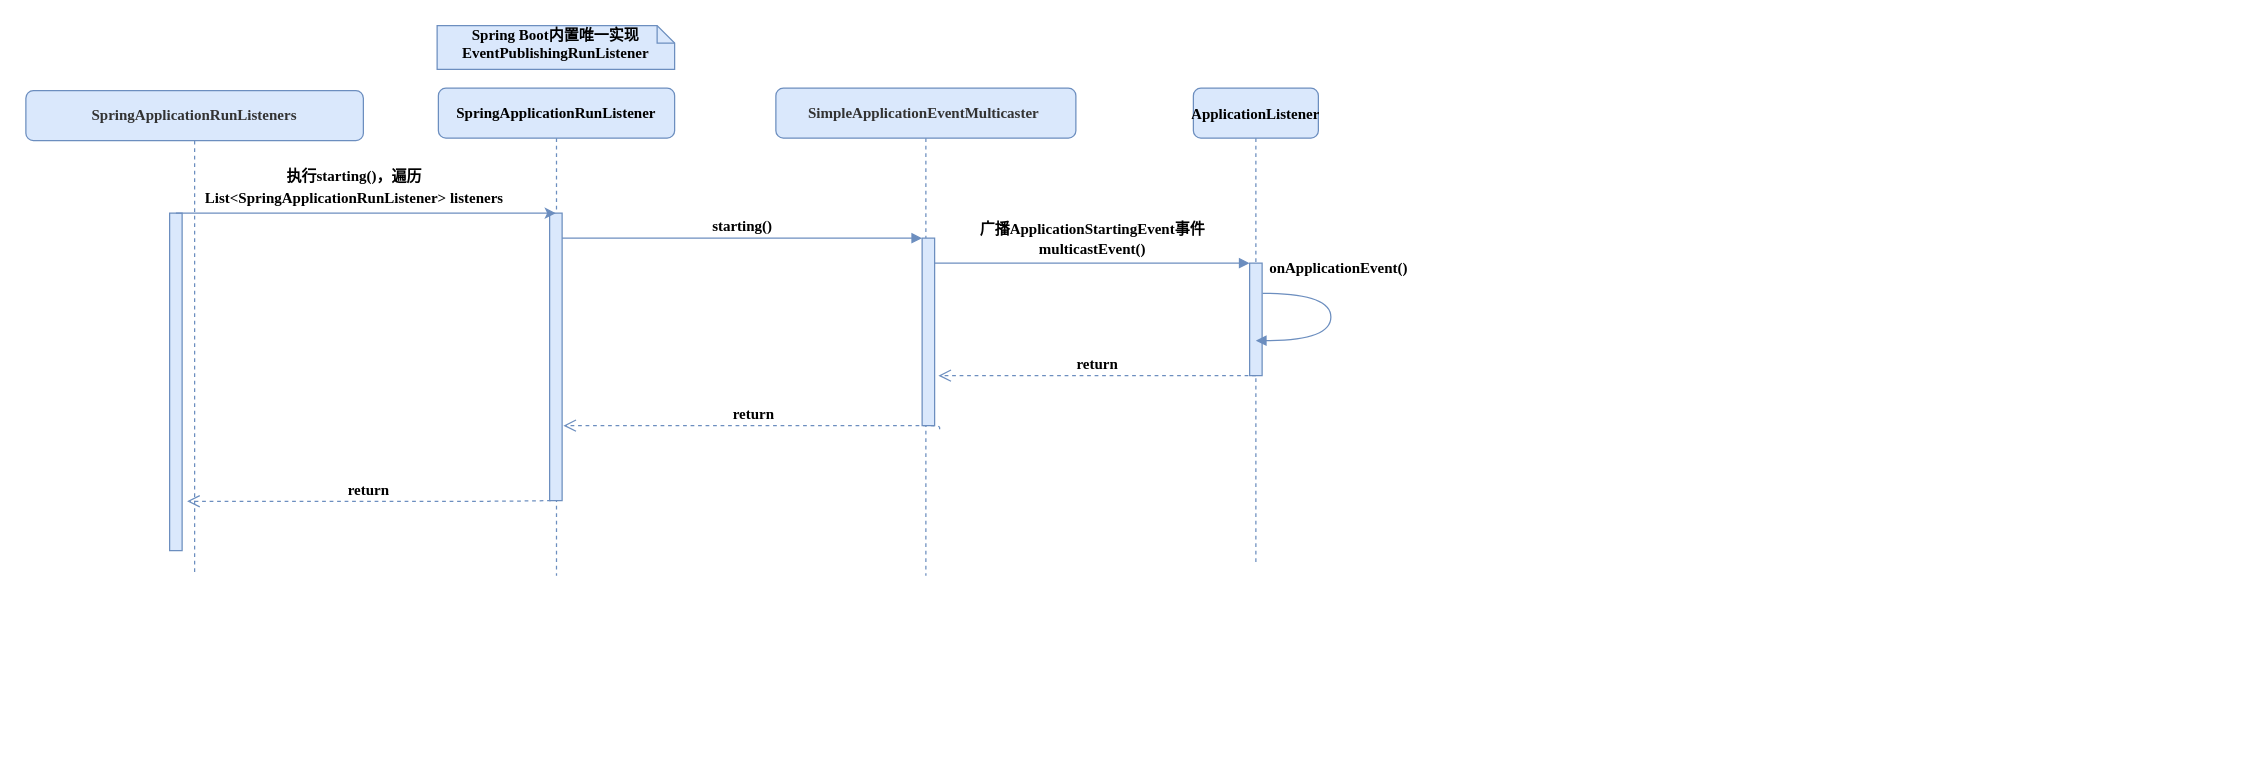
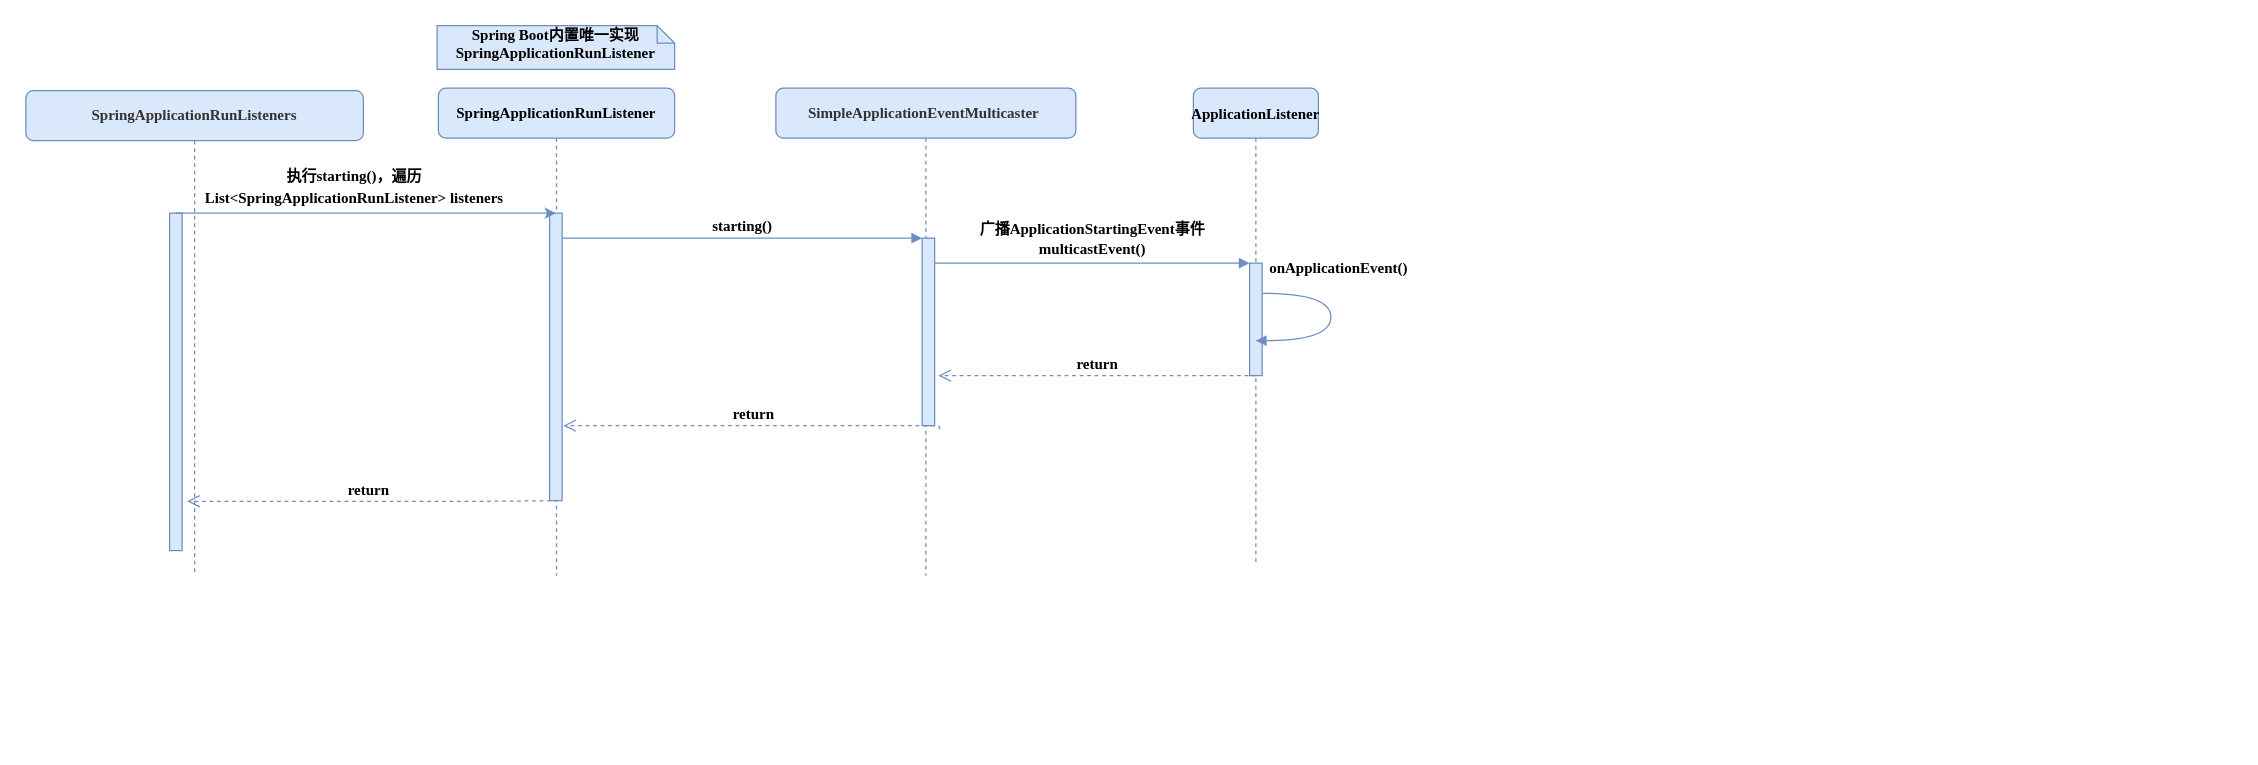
  <mxCell id="0" />
  <mxCell id="1" parent="0" />
  <mxCell id="2" value="&lt;span style=&quot;font-size: 12px; text-align: left;&quot;&gt;SpringApplicationRunListener&lt;/span&gt;" style="shape=umlLifeline;perimeter=lifelinePerimeter;whiteSpace=wrap;html=1;container=1;collapsible=0;recursiveResize=0;outlineConnect=0;rounded=1;shadow=0;comic=0;labelBackgroundColor=none;strokeWidth=1;fontFamily=Times New Roman;fontSize=12;align=center;fillColor=#dae8fc;strokeColor=#6c8ebf;fontStyle=1" parent="1" vertex="1"><mxGeometry x="350" y="70" width="189" height="390" as="geometry" /></mxCell>
  <mxCell id="3" value="" style="html=1;points=[];perimeter=orthogonalPerimeter;rounded=0;shadow=0;comic=0;labelBackgroundColor=none;strokeWidth=1;fontFamily=Times New Roman;fontSize=12;align=center;fillColor=#dae8fc;strokeColor=#6c8ebf;fontStyle=1" parent="2" vertex="1"><mxGeometry x="89" y="100" width="10" height="230" as="geometry" /></mxCell>
  <mxCell id="4" value="&lt;h4 style=&quot;margin: 10px 0px; padding: 0px; font-size: 12px; color: rgb(51, 51, 51); text-align: left;&quot;&gt;&lt;span style=&quot;margin: 0px; padding: 0px; font-size: 12px;&quot;&gt;SimpleApplicationEventMulticaster&amp;nbsp;&lt;/span&gt;&lt;/h4&gt;" style="shape=umlLifeline;perimeter=lifelinePerimeter;whiteSpace=wrap;html=1;container=1;collapsible=0;recursiveResize=0;outlineConnect=0;rounded=1;shadow=0;comic=0;labelBackgroundColor=none;strokeWidth=1;fontFamily=Times New Roman;fontSize=12;align=center;fillColor=#dae8fc;strokeColor=#6c8ebf;fontStyle=1" parent="1" vertex="1"><mxGeometry x="620" y="70" width="240" height="390" as="geometry" /></mxCell>
  <mxCell id="5" value="" style="html=1;points=[];perimeter=orthogonalPerimeter;rounded=0;shadow=0;comic=0;labelBackgroundColor=none;strokeWidth=1;fontFamily=Times New Roman;fontSize=12;align=center;fillColor=#dae8fc;strokeColor=#6c8ebf;fontStyle=1" parent="4" vertex="1"><mxGeometry x="117" y="120" width="10" height="150" as="geometry" /></mxCell>
  <mxCell id="6" value="&lt;div style=&quot;margin-top: 0px; margin-bottom: 0px; padding: 0px; overflow: auto; overflow-wrap: break-word; text-align: left; font-size: 12px;&quot;&gt;&lt;span style=&quot;margin: 0px; padding: 0px; line-height: 1.5; font-size: 12px;&quot;&gt;ApplicationListener&lt;/span&gt;&lt;/div&gt;" style="shape=umlLifeline;perimeter=lifelinePerimeter;whiteSpace=wrap;html=1;container=1;collapsible=0;recursiveResize=0;outlineConnect=0;rounded=1;shadow=0;comic=0;labelBackgroundColor=none;strokeWidth=1;fontFamily=Times New Roman;fontSize=12;align=center;fillColor=#dae8fc;strokeColor=#6c8ebf;fontStyle=1" parent="1" vertex="1"><mxGeometry x="954" y="70" width="100" height="380" as="geometry" /></mxCell>
  <mxCell id="7" value="&lt;h4 style=&quot;margin: 10px 0px; padding: 0px; font-size: 12px; color: rgb(51, 51, 51); text-align: left;&quot;&gt;&lt;span style=&quot;margin: 0px; padding: 0px; font-size: 12px;&quot;&gt;SpringApplicationRunListeners&lt;/span&gt;&lt;/h4&gt;" style="shape=umlLifeline;perimeter=lifelinePerimeter;whiteSpace=wrap;html=1;container=1;collapsible=0;recursiveResize=0;outlineConnect=0;rounded=1;shadow=0;comic=0;labelBackgroundColor=none;strokeWidth=1;fontFamily=Times New Roman;fontSize=12;align=center;fillColor=#dae8fc;strokeColor=#6c8ebf;fontStyle=1" parent="1" vertex="1"><mxGeometry x="20" y="72" width="270" height="388" as="geometry" /></mxCell>
  <mxCell id="8" value="" style="html=1;points=[];perimeter=orthogonalPerimeter;rounded=0;shadow=0;comic=0;labelBackgroundColor=none;strokeWidth=1;fontFamily=Times New Roman;fontSize=12;align=center;fillColor=#dae8fc;strokeColor=#6c8ebf;fontStyle=1" parent="7" vertex="1"><mxGeometry x="115" y="98" width="10" height="270" as="geometry" /></mxCell>
  <mxCell id="9" value="&lt;span style=&quot;font-size: 12px;&quot;&gt;执行starting()，遍历&lt;br style=&quot;font-size: 12px;&quot;&gt;&lt;/span&gt;&lt;div style=&quot;margin-top: 0px; margin-bottom: 0px; padding: 0px; overflow: auto; overflow-wrap: break-word; text-align: left; font-size: 12px;&quot;&gt;&lt;span style=&quot;margin: 0px; padding: 0px; line-height: 1.5; font-size: 12px;&quot;&gt;&lt;span style=&quot;font-size: 12px;&quot;&gt;&lt;span style=&quot;margin: 0px; padding: 0px; line-height: 1.5; font-size: 12px;&quot;&gt;List&amp;lt;SpringApplicationRunListener&amp;gt;&lt;/span&gt;&lt;span style=&quot;margin: 0px; padding: 0px; line-height: 1.5; font-size: 12px;&quot;&gt;&lt;span style=&quot;margin: 0px; padding: 0px; line-height: 1.5; font-size: 12px;&quot;&gt;&amp;nbsp;listeners&lt;/span&gt;&lt;/span&gt;&lt;/span&gt;&lt;/span&gt;&lt;/div&gt;" style="text;html=1;strokeColor=none;fillColor=none;align=center;verticalAlign=middle;whiteSpace=wrap;rounded=0;fontFamily=Times New Roman;fontStyle=1;fontSize=12;" vertex="1" parent="7"><mxGeometry x="243" y="68" width="40" height="20" as="geometry" /></mxCell>
  <mxCell id="10" value="" style="html=1;points=[];perimeter=orthogonalPerimeter;rounded=0;shadow=0;comic=0;labelBackgroundColor=none;strokeWidth=1;fontFamily=Times New Roman;fontSize=12;align=center;fillColor=#dae8fc;strokeColor=#6c8ebf;fontStyle=1" parent="1" vertex="1"><mxGeometry x="999" y="210" width="10" height="90" as="geometry" /></mxCell>
  <mxCell id="11" value="广播ApplicationStartingEvent事件&lt;br style=&quot;font-size: 12px;&quot;&gt;&lt;div style=&quot;margin-top: 0px; margin-bottom: 0px; padding: 0px; overflow: auto; overflow-wrap: break-word; font-size: 12px;&quot;&gt;&lt;span style=&quot;margin: 0px; padding: 0px; line-height: 1.5; font-size: 12px;&quot;&gt;multicastEvent()&lt;/span&gt;&lt;/div&gt;" style="html=1;verticalAlign=bottom;endArrow=block;labelBackgroundColor=none;fontFamily=Times New Roman;fontSize=12;edgeStyle=elbowEdgeStyle;elbow=vertical;align=center;fillColor=#dae8fc;strokeColor=#6c8ebf;fontStyle=1" parent="1" source="5" target="10" edge="1"><mxGeometry relative="1" as="geometry"><mxPoint x="773" y="210" as="sourcePoint" /><Array as="points"><mxPoint x="753" y="210" /></Array></mxGeometry></mxCell>
  <mxCell id="12" value="return" style="html=1;verticalAlign=bottom;endArrow=open;dashed=1;endSize=8;labelBackgroundColor=none;fontFamily=Times New Roman;fontSize=12;fillColor=#dae8fc;strokeColor=#6c8ebf;fontStyle=1" parent="1" edge="1"><mxGeometry relative="1" as="geometry"><mxPoint x="149" y="400.5" as="targetPoint" /><mxPoint x="440" y="400" as="sourcePoint" /><Array as="points"><mxPoint x="400" y="400.5" /></Array></mxGeometry></mxCell>
  <mxCell id="13" value="return" style="html=1;verticalAlign=bottom;endArrow=open;dashed=1;endSize=8;labelBackgroundColor=none;fontFamily=Times New Roman;fontSize=12;edgeStyle=elbowEdgeStyle;elbow=vertical;exitX=1.401;exitY=1.019;exitDx=0;exitDy=0;exitPerimeter=0;fillColor=#dae8fc;strokeColor=#6c8ebf;fontStyle=1" parent="1" source="5" edge="1"><mxGeometry relative="1" as="geometry"><mxPoint x="450" y="340" as="targetPoint" /><Array as="points"><mxPoint x="460" y="340" /><mxPoint x="740" y="340" /><mxPoint x="1360" y="350" /><mxPoint x="1440" y="330" /><mxPoint x="520" y="590" /></Array><mxPoint x="720" y="340" as="sourcePoint" /></mxGeometry></mxCell>
  <mxCell id="14" value="starting()" style="html=1;verticalAlign=bottom;endArrow=block;entryX=0;entryY=0;labelBackgroundColor=none;fontFamily=Times New Roman;fontSize=12;edgeStyle=elbowEdgeStyle;elbow=vertical;fillColor=#dae8fc;strokeColor=#6c8ebf;fontStyle=1" parent="1" source="3" target="5" edge="1"><mxGeometry relative="1" as="geometry"><mxPoint x="540" y="190" as="sourcePoint" /></mxGeometry></mxCell>
  <mxCell id="15" value="&lt;div style=&quot;margin-top: 0px; margin-bottom: 0px; padding: 0px; overflow: auto; overflow-wrap: break-word; text-align: left; font-size: 12px;&quot;&gt;&lt;span style=&quot;margin: 0px; padding: 0px; line-height: 1.5; font-size: 12px;&quot;&gt;&lt;span style=&quot;margin: 0px; padding: 0px; line-height: 1.5; font-size: 12px;&quot;&gt;onApplicationEvent()&lt;/span&gt;&lt;/span&gt;&lt;/div&gt;" style="html=1;verticalAlign=bottom;endArrow=block;labelBackgroundColor=none;fontFamily=Times New Roman;fontSize=12;elbow=vertical;edgeStyle=orthogonalEdgeStyle;curved=1;exitX=1.038;exitY=0.345;exitPerimeter=0;fillColor=#dae8fc;strokeColor=#6c8ebf;fontStyle=1" parent="1" edge="1"><mxGeometry x="-0.234" y="14" relative="1" as="geometry"><mxPoint x="1009.38" y="234.1" as="sourcePoint" /><mxPoint x="1004" y="272" as="targetPoint" /><Array as="points"><mxPoint x="1064" y="234" /><mxPoint x="1064" y="272" /></Array><mxPoint x="-8" y="-12" as="offset" /></mxGeometry></mxCell>
- <mxCell id="16" value="Spring Boot内置唯一实现&lt;br style=&quot;font-size: 12px;&quot;&gt;&lt;span style=&quot;font-size: 12px;&quot;&gt;EventPublishingRunListener&lt;/span&gt;" style="shape=note;whiteSpace=wrap;html=1;size=14;verticalAlign=top;align=center;spacingTop=-6;rounded=0;shadow=0;comic=0;labelBackgroundColor=none;strokeWidth=1;fontFamily=Times New Roman;fontSize=12;fillColor=#dae8fc;strokeColor=#6c8ebf;fontStyle=1" parent="1" vertex="1"><mxGeometry x="349" y="20" width="190" height="35" as="geometry" /></mxCell>
+ <mxCell id="16" value="Spring Boot内置唯一实现&lt;br style=&quot;font-size: 12px;&quot;&gt;&lt;span style=&quot;font-size: 12px;&quot;&gt;SpringApplicationRunListener&lt;/span&gt;" style="shape=note;whiteSpace=wrap;html=1;size=14;verticalAlign=top;align=center;spacingTop=-6;rounded=0;shadow=0;comic=0;labelBackgroundColor=none;strokeWidth=1;fontFamily=Times New Roman;fontSize=12;fillColor=#dae8fc;strokeColor=#6c8ebf;fontStyle=1" parent="1" vertex="1"><mxGeometry x="349" y="20" width="190" height="35" as="geometry" /></mxCell>
  <mxCell id="17" value="" style="endArrow=classic;html=1;fillColor=#dae8fc;strokeColor=#6c8ebf;fontFamily=Times New Roman;fontStyle=1;fontSize=12;" edge="1" parent="1" target="2"><mxGeometry width="50" height="50" relative="1" as="geometry"><mxPoint x="140" y="170" as="sourcePoint" /><mxPoint x="190" y="120" as="targetPoint" /></mxGeometry></mxCell>
  <mxCell id="18" value="return" style="html=1;verticalAlign=bottom;endArrow=open;dashed=1;endSize=8;labelBackgroundColor=none;fontFamily=Times New Roman;fontSize=12;edgeStyle=elbowEdgeStyle;elbow=vertical;fillColor=#dae8fc;strokeColor=#6c8ebf;fontStyle=1" edge="1" parent="1"><mxGeometry relative="1" as="geometry"><mxPoint x="750" y="300" as="targetPoint" /><Array as="points"><mxPoint x="804" y="300" /><mxPoint x="1084" y="300" /><mxPoint x="1704" y="310" /><mxPoint x="1784" y="290" /><mxPoint x="864" y="550" /></Array><mxPoint x="1004" y="300" as="sourcePoint" /></mxGeometry></mxCell>
